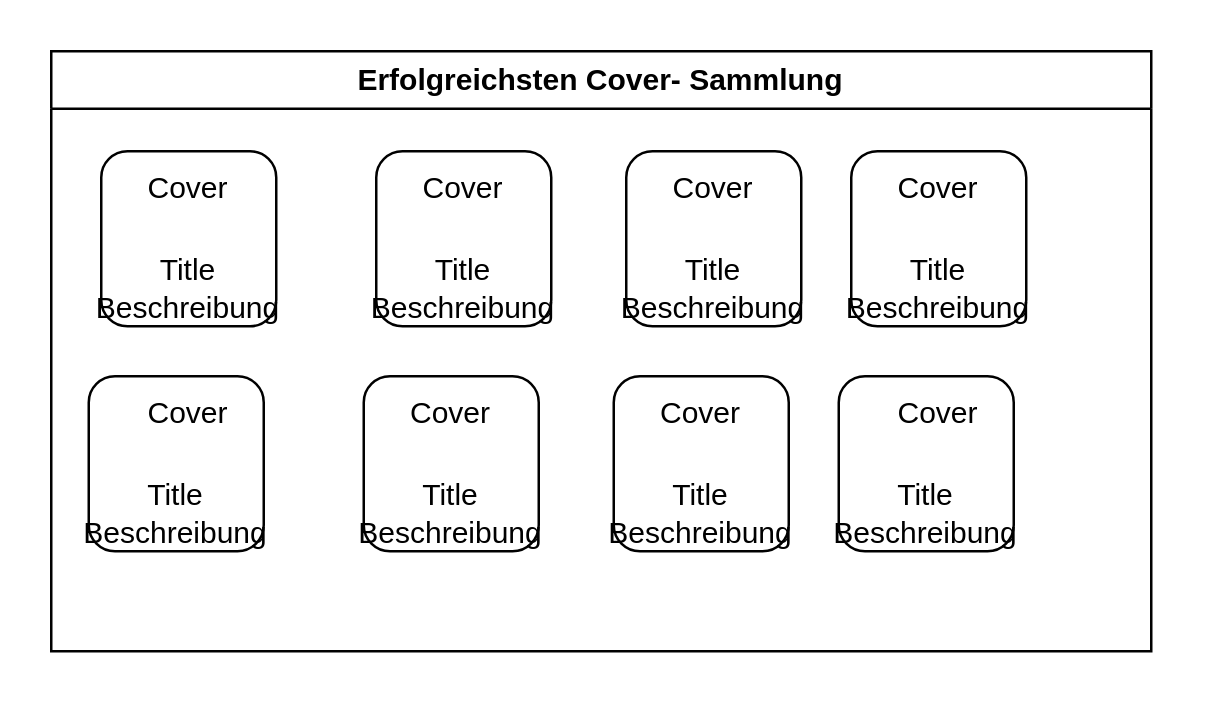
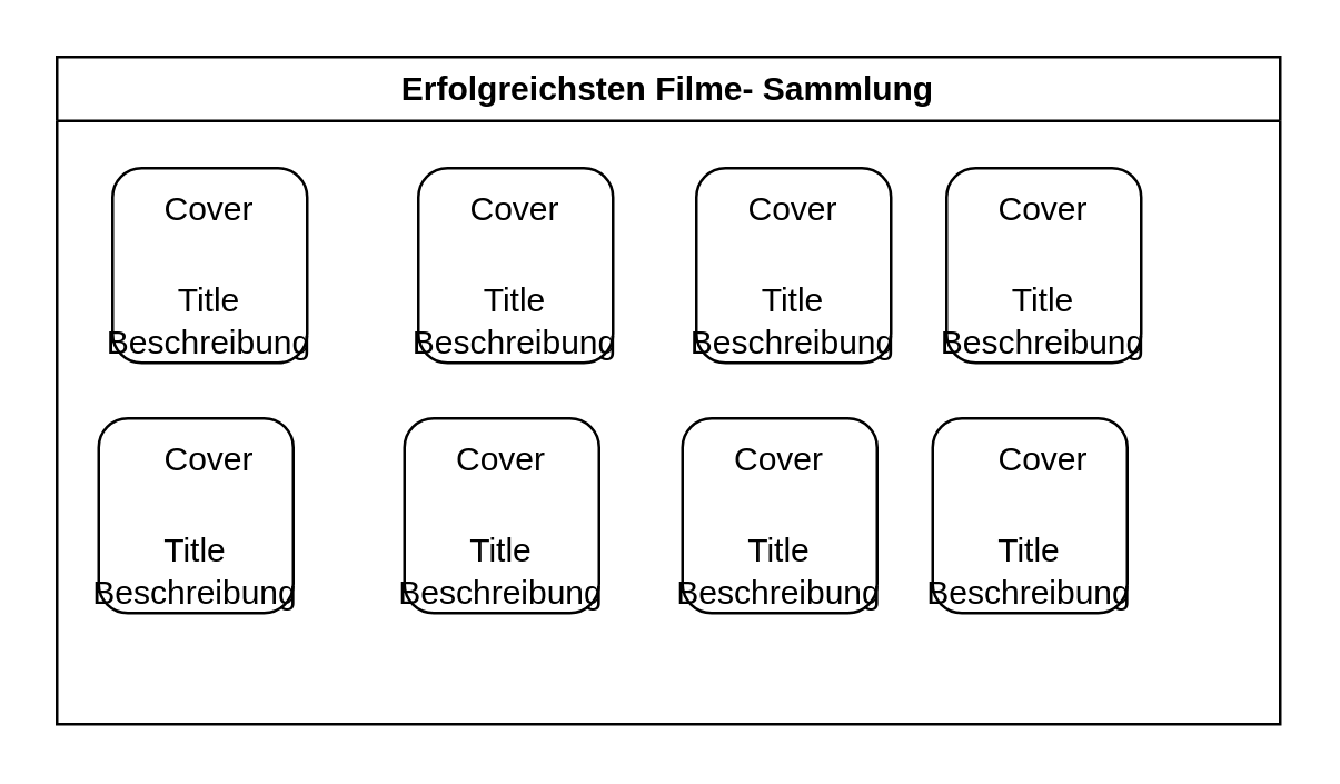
  <mxCell id="0" />
  <mxCell id="1" parent="0" />
- <mxCell id="2" value="Erfolgreichsten Cover- Sammlung" style="swimlane;whiteSpace=wrap;html=1;" parent="1" vertex="1"><mxGeometry x="20" y="20" width="440" height="240" as="geometry" /></mxCell>
+ <mxCell id="2" value="Erfolgreichsten Filme- Sammlung" style="swimlane;whiteSpace=wrap;html=1;" parent="1" vertex="1"><mxGeometry x="20" y="20" width="440" height="240" as="geometry" /></mxCell>
  <mxCell id="3" value="" style="rounded=1;whiteSpace=wrap;html=1;" parent="2" vertex="1"><mxGeometry x="20" y="40" width="70" height="70" as="geometry" /></mxCell>
  <mxCell id="4" value="Title&lt;div&gt;Beschreibung&lt;/div&gt;" style="text;html=1;align=center;verticalAlign=middle;whiteSpace=wrap;rounded=0;" parent="2" vertex="1"><mxGeometry x="25" y="80" width="60" height="30" as="geometry" /></mxCell>
  <mxCell id="5" value="" style="rounded=1;whiteSpace=wrap;html=1;" parent="2" vertex="1"><mxGeometry x="130" y="40" width="70" height="70" as="geometry" /></mxCell>
  <mxCell id="6" value="Title&lt;div&gt;Beschreibung&lt;/div&gt;" style="text;html=1;align=center;verticalAlign=middle;whiteSpace=wrap;rounded=0;" parent="2" vertex="1"><mxGeometry x="135" y="80" width="60" height="30" as="geometry" /></mxCell>
  <mxCell id="7" value="" style="rounded=1;whiteSpace=wrap;html=1;" parent="2" vertex="1"><mxGeometry x="230" y="40" width="70" height="70" as="geometry" /></mxCell>
  <mxCell id="8" value="Title&lt;div&gt;Beschreibung&lt;/div&gt;" style="text;html=1;align=center;verticalAlign=middle;whiteSpace=wrap;rounded=0;" parent="2" vertex="1"><mxGeometry x="235" y="80" width="60" height="30" as="geometry" /></mxCell>
  <mxCell id="9" value="" style="rounded=1;whiteSpace=wrap;html=1;" parent="2" vertex="1"><mxGeometry x="320" y="40" width="70" height="70" as="geometry" /></mxCell>
  <mxCell id="10" value="Title&lt;div&gt;Beschreibung&lt;/div&gt;" style="text;html=1;align=center;verticalAlign=middle;whiteSpace=wrap;rounded=0;" parent="2" vertex="1"><mxGeometry x="325" y="80" width="60" height="30" as="geometry" /></mxCell>
  <mxCell id="11" value="" style="rounded=1;whiteSpace=wrap;html=1;" parent="2" vertex="1"><mxGeometry x="15" y="130" width="70" height="70" as="geometry" /></mxCell>
  <mxCell id="12" value="Title&lt;div&gt;Beschreibung&lt;/div&gt;" style="text;html=1;align=center;verticalAlign=middle;whiteSpace=wrap;rounded=0;" parent="2" vertex="1"><mxGeometry x="20" y="170" width="60" height="30" as="geometry" /></mxCell>
  <mxCell id="13" value="" style="rounded=1;whiteSpace=wrap;html=1;" parent="2" vertex="1"><mxGeometry x="125" y="130" width="70" height="70" as="geometry" /></mxCell>
  <mxCell id="14" value="Title&lt;div&gt;Beschreibung&lt;/div&gt;" style="text;html=1;align=center;verticalAlign=middle;whiteSpace=wrap;rounded=0;" parent="2" vertex="1"><mxGeometry x="130" y="170" width="60" height="30" as="geometry" /></mxCell>
  <mxCell id="15" value="" style="rounded=1;whiteSpace=wrap;html=1;" parent="2" vertex="1"><mxGeometry x="225" y="130" width="70" height="70" as="geometry" /></mxCell>
  <mxCell id="16" value="Title&lt;div&gt;Beschreibung&lt;/div&gt;" style="text;html=1;align=center;verticalAlign=middle;whiteSpace=wrap;rounded=0;" parent="2" vertex="1"><mxGeometry x="230" y="170" width="60" height="30" as="geometry" /></mxCell>
  <mxCell id="17" value="" style="rounded=1;whiteSpace=wrap;html=1;" parent="2" vertex="1"><mxGeometry x="315" y="130" width="70" height="70" as="geometry" /></mxCell>
  <mxCell id="18" value="Title&lt;div&gt;Beschreibung&lt;/div&gt;" style="text;html=1;align=center;verticalAlign=middle;whiteSpace=wrap;rounded=0;" parent="2" vertex="1"><mxGeometry x="320" y="170" width="60" height="30" as="geometry" /></mxCell>
  <mxCell id="19" value="Cover" style="text;html=1;align=center;verticalAlign=middle;whiteSpace=wrap;rounded=0;" vertex="1" parent="2"><mxGeometry x="25" y="40" width="60" height="30" as="geometry" /></mxCell>
  <mxCell id="20" value="Cover" style="text;html=1;align=center;verticalAlign=middle;whiteSpace=wrap;rounded=0;" vertex="1" parent="2"><mxGeometry x="135" y="40" width="60" height="30" as="geometry" /></mxCell>
  <mxCell id="21" value="Cover" style="text;html=1;align=center;verticalAlign=middle;whiteSpace=wrap;rounded=0;" vertex="1" parent="2"><mxGeometry x="235" y="40" width="60" height="30" as="geometry" /></mxCell>
  <mxCell id="22" value="Cover" style="text;html=1;align=center;verticalAlign=middle;whiteSpace=wrap;rounded=0;" vertex="1" parent="2"><mxGeometry x="325" y="40" width="60" height="30" as="geometry" /></mxCell>
  <mxCell id="23" value="Cover" style="text;html=1;align=center;verticalAlign=middle;whiteSpace=wrap;rounded=0;" vertex="1" parent="2"><mxGeometry x="25" y="130" width="60" height="30" as="geometry" /></mxCell>
  <mxCell id="24" value="Cover" style="text;html=1;align=center;verticalAlign=middle;whiteSpace=wrap;rounded=0;" vertex="1" parent="2"><mxGeometry x="130" y="130" width="60" height="30" as="geometry" /></mxCell>
  <mxCell id="25" value="Cover" style="text;html=1;align=center;verticalAlign=middle;whiteSpace=wrap;rounded=0;" vertex="1" parent="2"><mxGeometry x="230" y="130" width="60" height="30" as="geometry" /></mxCell>
  <mxCell id="26" value="Cover" style="text;html=1;align=center;verticalAlign=middle;whiteSpace=wrap;rounded=0;" vertex="1" parent="2"><mxGeometry x="325" y="130" width="60" height="30" as="geometry" /></mxCell>
